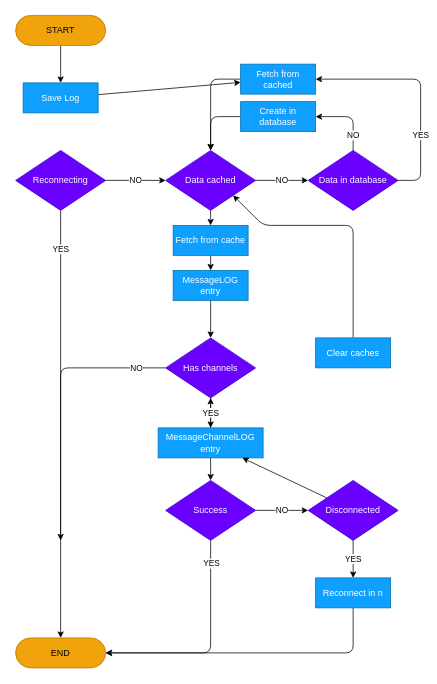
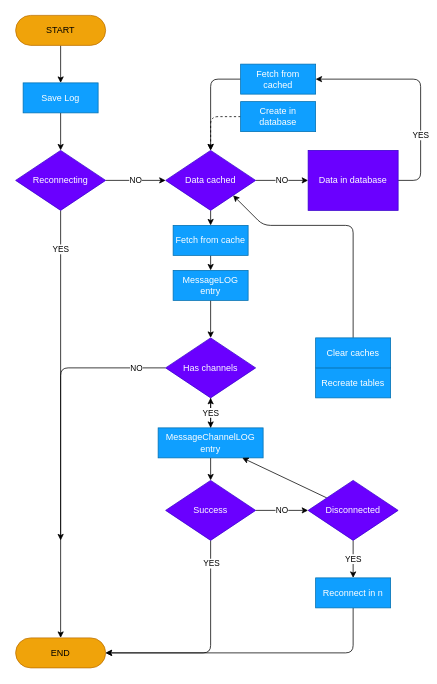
  <mxCell id="0" />
  <mxCell id="1" parent="0" />
  <mxCell id="2" value="" style="edgeStyle=none;html=1;" edge="1" parent="1" source="3" target="6"><mxGeometry relative="1" as="geometry" /></mxCell>
  <mxCell id="3" value="START" style="rounded=1;whiteSpace=wrap;html=1;arcSize=50;fillColor=#f0a30a;fontColor=#000000;strokeColor=#BD7000;" vertex="1" parent="1"><mxGeometry x="20" y="20" width="120" height="40" as="geometry" /></mxCell>
  <mxCell id="4" value="END" style="rounded=1;whiteSpace=wrap;html=1;arcSize=50;fillColor=#f0a30a;fontColor=#000000;strokeColor=#BD7000;" vertex="1" parent="1"><mxGeometry x="20" y="850" width="120" height="40" as="geometry" /></mxCell>
- <mxCell id="5" value="" style="edgeStyle=none;html=1;" edge="1" parent="1" source="6" target="21"><mxGeometry relative="1" as="geometry" /></mxCell>
+ <mxCell id="5" value="" style="edgeStyle=none;html=1;" edge="1" parent="1" source="6" target="9"><mxGeometry relative="1" as="geometry" /></mxCell>
  <mxCell id="6" value="Save Log" style="rounded=0;whiteSpace=wrap;html=1;fillColor=#0F9FFF;fontColor=#ffffff;strokeColor=#006EAF;" vertex="1" parent="1"><mxGeometry x="30" y="110" width="100" height="40" as="geometry" /></mxCell>
  <mxCell id="7" value="YES" style="edgeStyle=none;html=1;" edge="1" parent="1" source="9" target="4"><mxGeometry x="-0.818" relative="1" as="geometry"><mxPoint as="offset" /></mxGeometry></mxCell>
  <mxCell id="8" value="NO" style="edgeStyle=none;html=1;" edge="1" parent="1" source="9" target="14"><mxGeometry relative="1" as="geometry" /></mxCell>
  <mxCell id="9" value="Reconnecting" style="rhombus;whiteSpace=wrap;html=1;fillColor=#6a00ff;fontColor=#ffffff;strokeColor=#3700CC;" vertex="1" parent="1"><mxGeometry x="20" y="200" width="120" height="80" as="geometry" /></mxCell>
- <mxCell id="10" style="edgeStyle=none;html=1;entryX=0.5;entryY=0;entryDx=0;entryDy=0;" edge="1" parent="1" source="11" target="14"><mxGeometry relative="1" as="geometry"><Array as="points"><mxPoint x="280" y="155" /></Array></mxGeometry></mxCell>
+ <mxCell id="10" style="edgeStyle=none;html=1;entryX=0.5;entryY=0;entryDx=0;entryDy=0;dashed=1;" edge="1" parent="1" source="11" target="14"><mxGeometry relative="1" as="geometry"><Array as="points"><mxPoint x="280" y="155" /></Array></mxGeometry></mxCell>
  <mxCell id="11" value="Create in database" style="rounded=0;whiteSpace=wrap;html=1;fillColor=#0F9FFF;fontColor=#ffffff;strokeColor=#006EAF;" vertex="1" parent="1"><mxGeometry x="320" y="135" width="100" height="40" as="geometry" /></mxCell>
  <mxCell id="12" value="NO" style="edgeStyle=none;html=1;" edge="1" parent="1" source="14" target="17"><mxGeometry relative="1" as="geometry" /></mxCell>
  <mxCell id="13" value="" style="edgeStyle=none;html=1;" edge="1" parent="1" source="14" target="19"><mxGeometry relative="1" as="geometry" /></mxCell>
  <mxCell id="14" value="Data cached" style="rhombus;whiteSpace=wrap;html=1;fillColor=#6a00ff;fontColor=#ffffff;strokeColor=#3700CC;" vertex="1" parent="1"><mxGeometry x="220" y="200" width="120" height="80" as="geometry" /></mxCell>
  <mxCell id="15" value="YES" style="edgeStyle=none;html=1;exitX=1;exitY=0.5;exitDx=0;exitDy=0;entryX=1;entryY=0.5;entryDx=0;entryDy=0;" edge="1" parent="1" source="17" target="21"><mxGeometry x="-0.41" relative="1" as="geometry"><Array as="points"><mxPoint x="560" y="240" /><mxPoint x="560" y="105" /></Array><mxPoint as="offset" /></mxGeometry></mxCell>
- <mxCell id="16" value="NO" style="edgeStyle=none;html=1;exitX=0.5;exitY=0;exitDx=0;exitDy=0;entryX=1;entryY=0.5;entryDx=0;entryDy=0;" edge="1" parent="1" source="17" target="11"><mxGeometry x="-0.579" relative="1" as="geometry"><Array as="points"><mxPoint x="470" y="155" /></Array><mxPoint as="offset" /></mxGeometry></mxCell>
- <mxCell id="17" value="Data in database" style="rhombus;whiteSpace=wrap;html=1;fillColor=#6a00ff;fontColor=#ffffff;strokeColor=#3700CC;" vertex="1" parent="1"><mxGeometry x="410" y="200" width="120" height="80" as="geometry" /></mxCell>
+ <mxCell id="17" value="Data in database" style="whiteSpace=wrap;html=1;fillColor=#6a00ff;fontColor=#ffffff;strokeColor=#3700CC;rounded=0;" vertex="1" parent="1"><mxGeometry x="410" y="200" width="120" height="80" as="geometry" /></mxCell>
  <mxCell id="18" value="" style="edgeStyle=none;html=1;" edge="1" parent="1" source="19" target="23"><mxGeometry relative="1" as="geometry" /></mxCell>
  <mxCell id="19" value="Fetch from cache" style="rounded=0;whiteSpace=wrap;html=1;fillColor=#0F9FFF;fontColor=#ffffff;strokeColor=#006EAF;" vertex="1" parent="1"><mxGeometry x="230" y="300" width="100" height="40" as="geometry" /></mxCell>
  <mxCell id="20" style="edgeStyle=none;html=1;exitX=0;exitY=0.5;exitDx=0;exitDy=0;" edge="1" parent="1" source="21"><mxGeometry relative="1" as="geometry"><mxPoint x="280" y="200" as="targetPoint" /><Array as="points"><mxPoint x="280" y="105" /></Array></mxGeometry></mxCell>
  <mxCell id="21" value="Fetch from cached" style="rounded=0;whiteSpace=wrap;html=1;fillColor=#0F9FFF;fontColor=#ffffff;strokeColor=#006EAF;" vertex="1" parent="1"><mxGeometry x="320" y="85" width="100" height="40" as="geometry" /></mxCell>
  <mxCell id="22" value="" style="edgeStyle=none;html=1;" edge="1" parent="1" source="23" target="27"><mxGeometry relative="1" as="geometry" /></mxCell>
  <mxCell id="23" value="MessageLOG entry" style="rounded=0;whiteSpace=wrap;html=1;fillColor=#0F9FFF;fontColor=#ffffff;strokeColor=#006EAF;" vertex="1" parent="1"><mxGeometry x="230" y="360" width="100" height="40" as="geometry" /></mxCell>
  <mxCell id="24" style="edgeStyle=none;html=1;" edge="1" parent="1" source="27"><mxGeometry relative="1" as="geometry"><mxPoint x="80" y="720" as="targetPoint" /><Array as="points"><mxPoint x="80" y="490" /></Array></mxGeometry></mxCell>
  <mxCell id="25" value="NO" style="edgeLabel;html=1;align=center;verticalAlign=middle;resizable=0;points=[];" vertex="1" connectable="0" parent="24"><mxGeometry x="-0.843" y="1" relative="1" as="geometry"><mxPoint x="-11" y="-1" as="offset" /></mxGeometry></mxCell>
  <mxCell id="26" value="" style="edgeStyle=none;html=1;" edge="1" parent="1" source="27" target="30"><mxGeometry relative="1" as="geometry" /></mxCell>
  <mxCell id="27" value="Has channels" style="rhombus;whiteSpace=wrap;html=1;fillColor=#6a00ff;fontColor=#ffffff;strokeColor=#3700CC;" vertex="1" parent="1"><mxGeometry x="220" y="450" width="120" height="80" as="geometry" /></mxCell>
  <mxCell id="28" value="YES" style="edgeStyle=none;html=1;" edge="1" parent="1" source="30" target="27"><mxGeometry relative="1" as="geometry" /></mxCell>
  <mxCell id="29" value="" style="edgeStyle=none;html=1;" edge="1" parent="1" source="30" target="34"><mxGeometry relative="1" as="geometry" /></mxCell>
  <mxCell id="30" value="MessageChannelLOG entry" style="rounded=0;whiteSpace=wrap;html=1;fillColor=#0F9FFF;fontColor=#ffffff;strokeColor=#006EAF;" vertex="1" parent="1"><mxGeometry x="210" y="570" width="140" height="40" as="geometry" /></mxCell>
  <mxCell id="31" style="edgeStyle=none;html=1;entryX=1;entryY=0.5;entryDx=0;entryDy=0;" edge="1" parent="1" source="34" target="4"><mxGeometry relative="1" as="geometry"><Array as="points"><mxPoint x="280" y="870" /></Array></mxGeometry></mxCell>
  <mxCell id="32" value="YES" style="edgeLabel;html=1;align=center;verticalAlign=middle;resizable=0;points=[];" vertex="1" connectable="0" parent="31"><mxGeometry x="-0.071" y="5" relative="1" as="geometry"><mxPoint x="-5" y="-105" as="offset" /></mxGeometry></mxCell>
  <mxCell id="33" value="NO" style="edgeStyle=none;html=1;" edge="1" parent="1" source="34" target="37"><mxGeometry relative="1" as="geometry" /></mxCell>
  <mxCell id="34" value="Success" style="rhombus;whiteSpace=wrap;html=1;fillColor=#6a00ff;fontColor=#ffffff;strokeColor=#3700CC;" vertex="1" parent="1"><mxGeometry x="220" y="640" width="120" height="80" as="geometry" /></mxCell>
  <mxCell id="35" value="YES" style="edgeStyle=none;html=1;" edge="1" parent="1" source="37"><mxGeometry relative="1" as="geometry"><mxPoint x="470" y="770" as="targetPoint" /><mxPoint as="offset" /></mxGeometry></mxCell>
  <mxCell id="36" value="" style="edgeStyle=none;html=1;" edge="1" parent="1" source="37" target="30"><mxGeometry relative="1" as="geometry" /></mxCell>
  <mxCell id="37" value="Disconnected" style="rhombus;whiteSpace=wrap;html=1;fillColor=#6a00ff;fontColor=#ffffff;strokeColor=#3700CC;" vertex="1" parent="1"><mxGeometry x="410" y="640" width="120" height="80" as="geometry" /></mxCell>
  <mxCell id="38" style="edgeStyle=none;html=1;entryX=1;entryY=0.5;entryDx=0;entryDy=0;exitX=0.5;exitY=1;exitDx=0;exitDy=0;" edge="1" parent="1" source="42" target="4"><mxGeometry relative="1" as="geometry"><mxPoint x="470" y="850" as="sourcePoint" /><Array as="points"><mxPoint x="470" y="870" /></Array></mxGeometry></mxCell>
+ <mxCell id="39" value="Recreate tables" style="rounded=0;whiteSpace=wrap;html=1;fillColor=#0F9FFF;fontColor=#ffffff;strokeColor=#006EAF;" vertex="1" parent="1"><mxGeometry x="420" y="490" width="100" height="40" as="geometry" /></mxCell>
  <mxCell id="40" value="" style="edgeStyle=none;html=1;entryX=1;entryY=1;entryDx=0;entryDy=0;" edge="1" parent="1" source="41" target="14"><mxGeometry relative="1" as="geometry"><mxPoint x="470" y="320" as="targetPoint" /><Array as="points"><mxPoint x="470" y="300" /><mxPoint x="350" y="300" /></Array></mxGeometry></mxCell>
  <mxCell id="41" value="Clear caches" style="rounded=0;whiteSpace=wrap;html=1;fillColor=#0F9FFF;fontColor=#ffffff;strokeColor=#006EAF;" vertex="1" parent="1"><mxGeometry x="420" y="450" width="100" height="40" as="geometry" /></mxCell>
  <mxCell id="42" value="Reconnect in n" style="rounded=0;whiteSpace=wrap;html=1;fillColor=#0F9FFF;fontColor=#ffffff;strokeColor=#006EAF;" vertex="1" parent="1"><mxGeometry x="420" y="770" width="100" height="40" as="geometry" /></mxCell>
